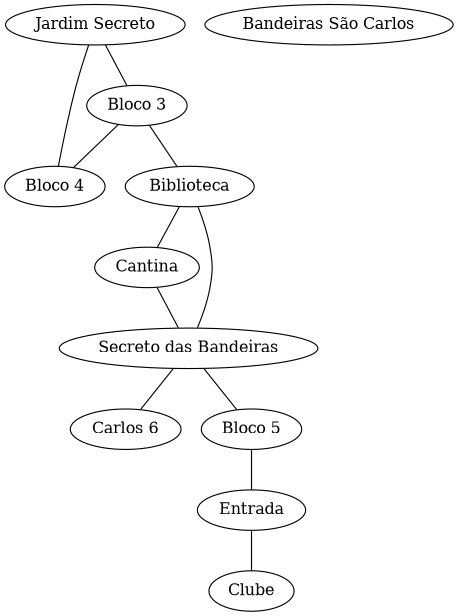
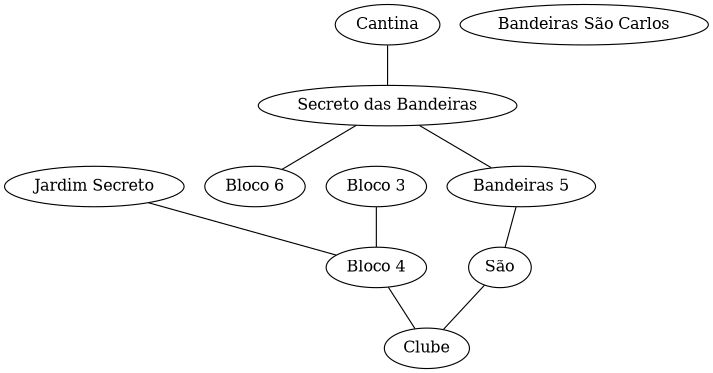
  graph {
    n1 [label="Jardim Secreto"]
    n2 [label="Bloco 3"]
    n3 [label="Bloco 4"]
-   n4 [label=Biblioteca]
    n5 [label=Clube]
    n6 [label=Cantina]
    n7 [label="Secreto das Bandeiras"]
-   n8 [label="Carlos 6"]
-   n9 [label="Bloco 5"]
-   n10 [label=Entrada]
+   n8 [label="Bloco 6"]
+   n9 [label="Bandeiras 5"]
+   n10 [label="São"]
    n11 [label="Bandeiras São Carlos"]
-   n1 -- n2
    n1 -- n3
    n2 -- n3
-   n2 -- n4
-   n4 -- n6
-   n4 -- n7
+   n3 -- n5
    n6 -- n7
    n7 -- n8
    n7 -- n9
    n9 -- n10
    n10 -- n5
  }
